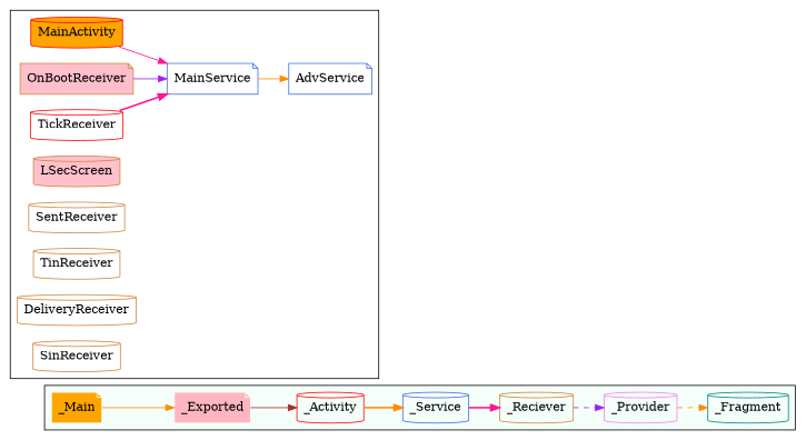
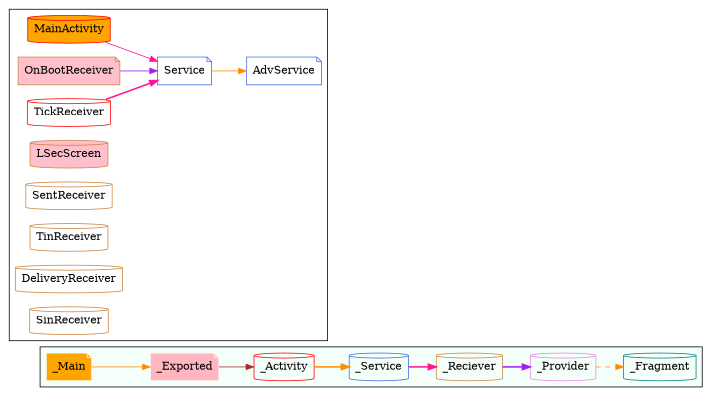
  digraph {
    rankdir=LR
    node [color=peru shape=cylinder]
    edge [color=darkorange style=solid]
    _Activity [color=red]
    _Service [color=royalblue]
    _Reciever
    _Provider [color=violet]
    _Fragment [color=teal]
    _Main [color=mintcream fillcolor=orange shape=note style=filled]
    _Exported [color=mintcream fillcolor=lightpink shape=note style=filled]
    MainActivity [color=red fillcolor=orange style=filled]
-   MainService [color=royalblue shape=note]
+   MainService [color=royalblue shape=note label=Service]
    AdvService [color=royalblue shape=note]
    OnBootReceiver [fillcolor=pink shape=note style=filled]
    TickReceiver [color=red]
    LSecScreen [fillcolor=pink style=filled]
    SentReceiver
    TinReceiver
    DeliveryReceiver
    SinReceiver
    subgraph cluster_1 {
      bgcolor=mintcream
      _Activity
      _Service
      _Reciever
      _Provider
      _Fragment
      _Main
      _Exported
    }
    subgraph cluster_2 {
      MainActivity
      MainService
      AdvService
      OnBootReceiver
      TickReceiver
      LSecScreen
      SentReceiver
      TinReceiver
      DeliveryReceiver
      SinReceiver
    }
    _Activity -> _Service [style=bold]
    _Service -> _Reciever [color=deeppink style=bold]
-   _Reciever -> _Provider [color=purple style=dashed]
+   _Reciever -> _Provider [color=purple style=bold]
    _Provider -> _Fragment [style=dashed]
    _Main -> _Exported
    _Exported -> _Activity [color=brown]
    MainActivity -> MainService [color=deeppink]
    MainService -> AdvService
    OnBootReceiver -> MainService [color=purple]
    TickReceiver -> MainService [color=deeppink style=bold]
  }
